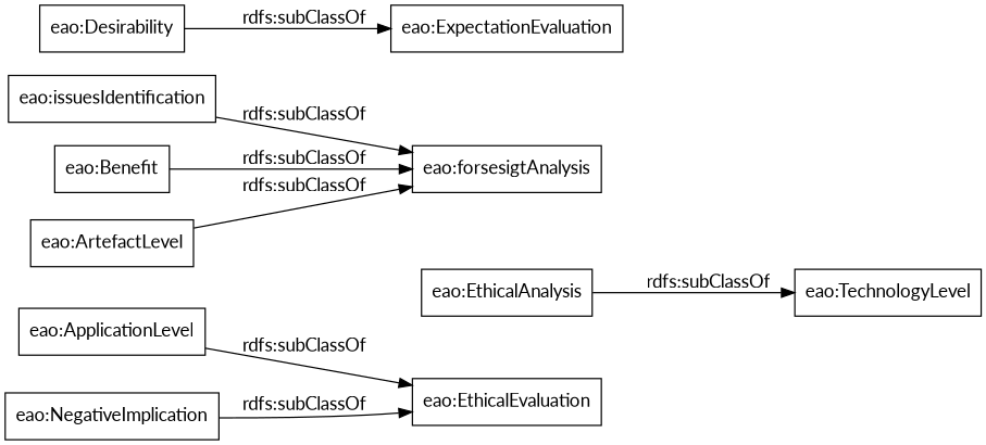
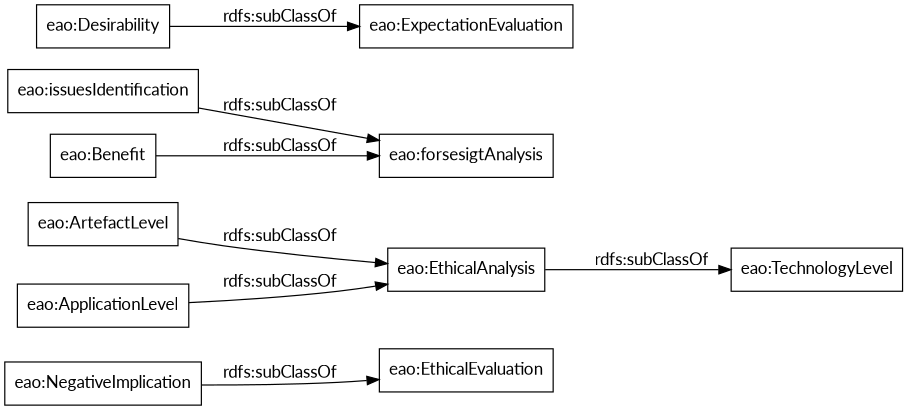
  digraph {
    fontname=Lato
    rankdir=LR
    node [color=black fontname=Lato shape=rectangle]
    edge [fontname=Lato]
    "eao:issuesIdentification"
    "eao:forsesigtAnalysis"
    "eao:Benefit"
    "eao:ArtefactLevel"
    "eao:EthicalAnalysis"
    "eao:TechnologyLevel"
    "eao:Desirability"
    "eao:ExpectationEvaluation"
    "eao:ApplicationLevel"
    "eao:NegativeImplication"
    "eao:EthicalEvaluation"
    "eao:issuesIdentification" -> "eao:forsesigtAnalysis" [label="rdfs:subClassOf"]
    "eao:Benefit" -> "eao:forsesigtAnalysis" [label="rdfs:subClassOf"]
-   "eao:ArtefactLevel" -> "eao:forsesigtAnalysis" [label="rdfs:subClassOf"]
+   "eao:ArtefactLevel" -> "eao:EthicalAnalysis" [label="rdfs:subClassOf"]
    "eao:EthicalAnalysis" -> "eao:TechnologyLevel" [label="rdfs:subClassOf"]
    "eao:Desirability" -> "eao:ExpectationEvaluation" [label="rdfs:subClassOf"]
-   "eao:ApplicationLevel" -> "eao:EthicalEvaluation" [label="rdfs:subClassOf"]
+   "eao:ApplicationLevel" -> "eao:EthicalAnalysis" [label="rdfs:subClassOf"]
    "eao:NegativeImplication" -> "eao:EthicalEvaluation" [label="rdfs:subClassOf"]
  }
